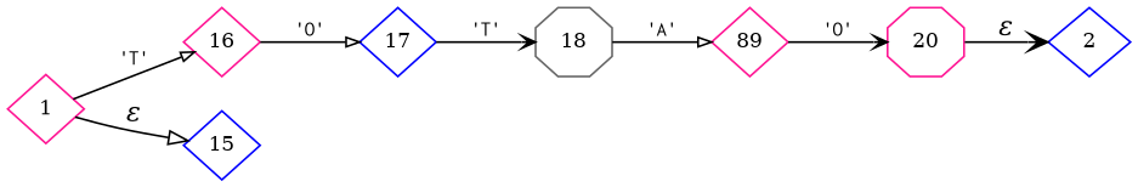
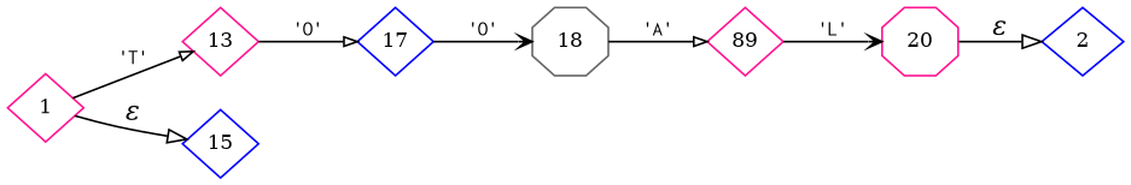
  digraph {
    rankdir=LR
    node [color=deeppink fixedsize=true fontsize=11 shape=diamond peripheries=1]
    edge [arrowhead=onormal arrowsize=.7 fontname=Courier fontsize=11]
    n1 [color=blue label=2 width=.6 peripheries=""]
    n2 [color=blue label=17 width=.55]
    n3 [color=gray40 label=18 shape=octagon width=.55]
    n4 [label=89 width=.55]
-   n5 [label=16 width=.55]
+   n5 [label=13 width=.55]
    n6 [label=1 width=.55]
    n7 [color=blue label=15 width=.55]
    n8 [label=20 shape=octagon width=.55]
-   n2 -> n3 [arrowhead=vee label="'T'"]
+   n2 -> n3 [arrowhead=vee label="'O'"]
    n3 -> n4 [label="'A'"]
-   n4 -> n8 [arrowhead=vee label="'O'"]
+   n4 -> n8 [arrowhead=vee label="'L'"]
    n5 -> n2 [label="'O'"]
    n6 -> n5 [label="'T'"]
    n6 -> n7 [fontname="Times-Italic" label="&epsilon;" arrowsize="" fontsize=""]
-   n8 -> n1 [arrowhead=vee fontname="Times-Italic" label="&epsilon;" arrowsize="" fontsize=""]
+   n8 -> n1 [fontname="Times-Italic" label="&epsilon;" arrowsize="" fontsize=""]
  }
